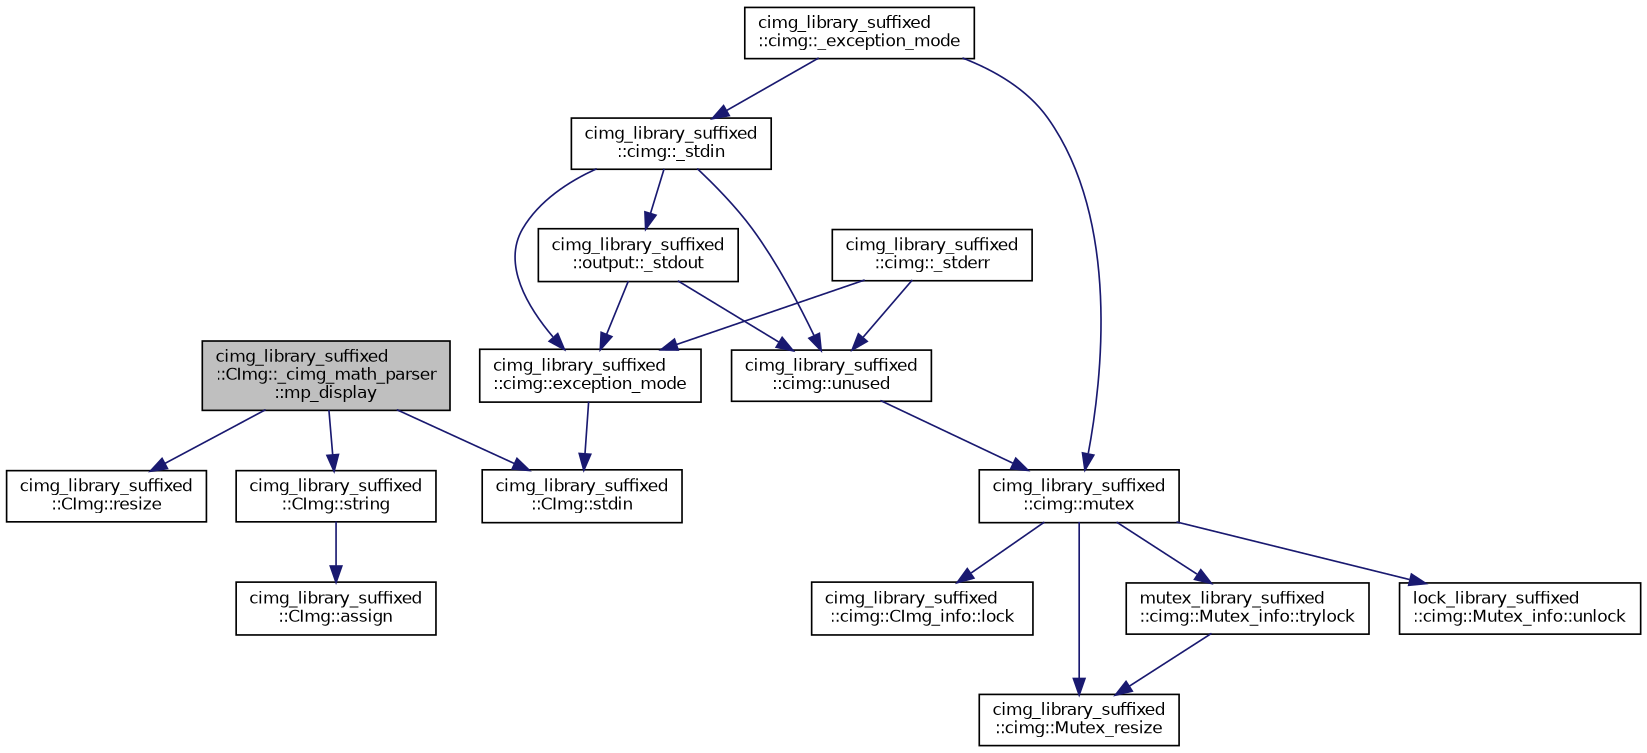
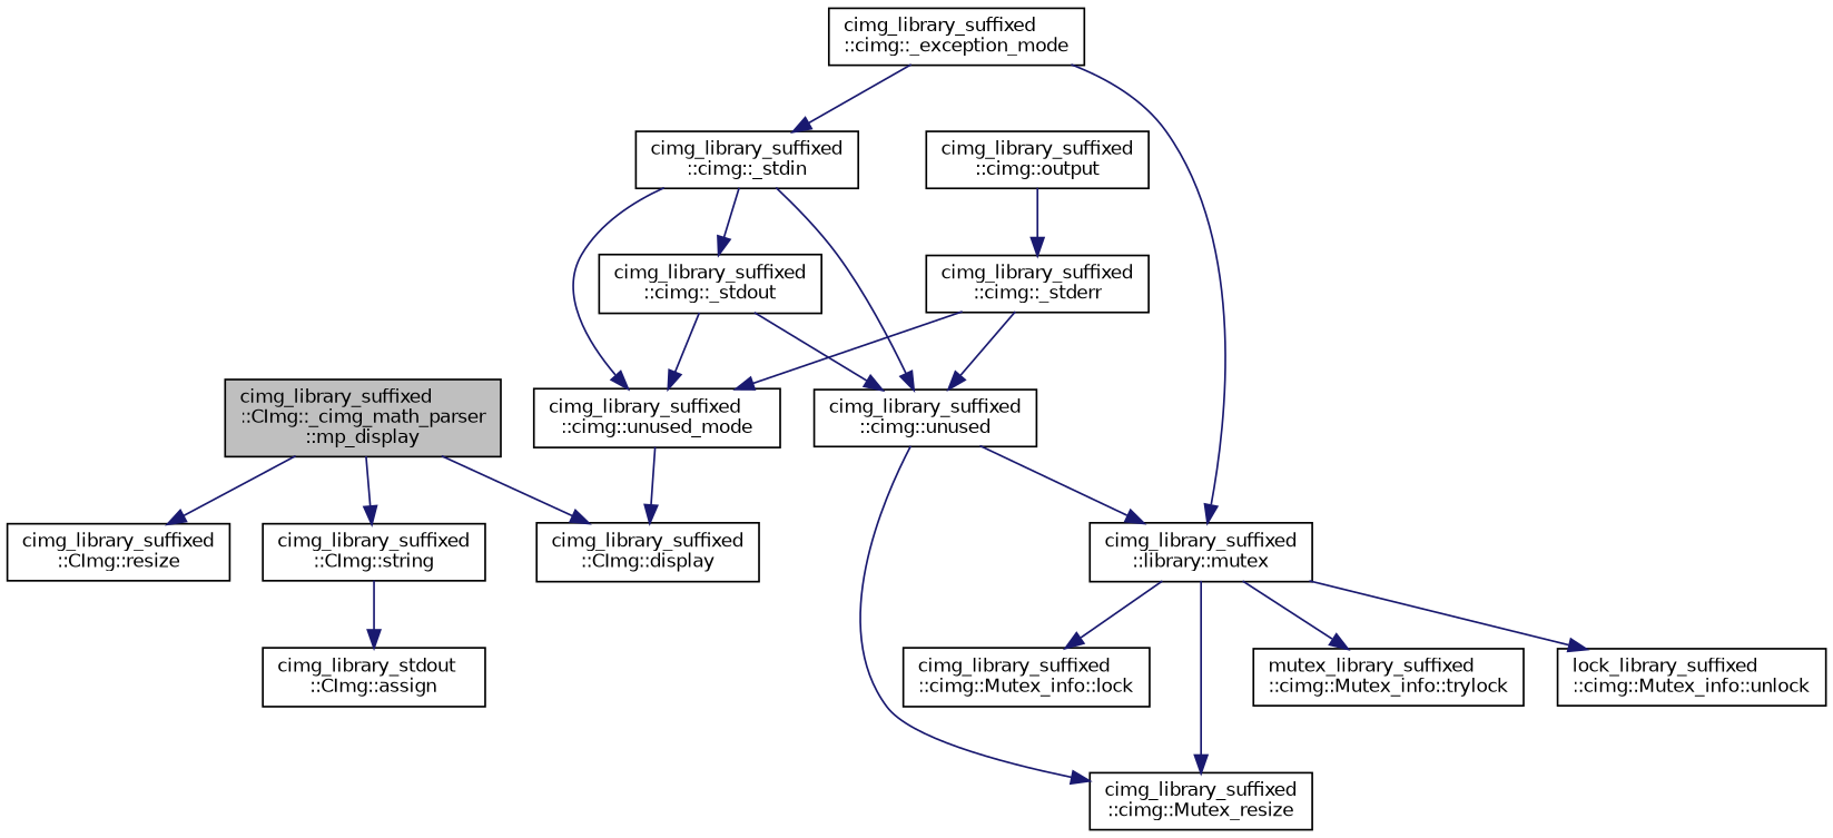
  digraph {
    rankdir=TB
    node [color=black fillcolor=white fontname=Helvetica fontsize=10 shape=record style=filled]
    edge [color=midnightblue fontname=Helvetica fontsize=10 labelfontname=Helvetica labelfontsize=10 style=solid]
    n1 [fillcolor=grey75 fontcolor=black height=0.2 label="cimg_library_suffixed\l::CImg::_cimg_math_parser\l::mp_display" width=0.4]
    n2 [height=0.2 label="cimg_library_suffixed\l::CImg::resize" width=0.4]
    n3 [height=0.2 label="cimg_library_suffixed\l::CImg::string" width=0.4]
-   n4 [height=0.2 label="cimg_library_suffixed\l::CImg::stdin" width=0.4]
-   n5 [height=0.2 label="cimg_library_suffixed\l::CImg::assign" width=0.4]
+   n4 [height=0.2 label="cimg_library_suffixed\l::CImg::display" width=0.4]
+   n5 [height=0.2 label="cimg_library_stdout\l::CImg::assign" width=0.4]
+   n6 [height=0.2 label="cimg_library_suffixed\l::cimg::output" width=0.4]
    n7 [height=0.2 label="cimg_library_suffixed\l::cimg::_stderr" width=0.4]
-   n8 [height=0.2 label="cimg_library_suffixed\l::cimg::mutex" width=0.4]
+   n8 [height=0.2 label="cimg_library_suffixed\l::library::mutex" width=0.4]
    n9 [height=0.2 label="cimg_library_suffixed\l::cimg::Mutex_resize" width=0.4]
    n10 [height=0.2 label="lock_library_suffixed\l::cimg::Mutex_info::unlock" width=0.4]
-   n11 [height=0.2 label="cimg_library_suffixed\l::cimg::CImg_info::lock" width=0.4]
+   n11 [height=0.2 label="cimg_library_suffixed\l::cimg::Mutex_info::lock" width=0.4]
    n12 [height=0.2 label="mutex_library_suffixed\l::cimg::Mutex_info::trylock" width=0.4]
    n13 [height=0.2 label="cimg_library_suffixed\l::cimg::unused" width=0.4]
-   n14 [height=0.2 label="cimg_library_suffixed\l::cimg::exception_mode" width=0.4]
+   n14 [height=0.2 label="cimg_library_suffixed\l::cimg::unused_mode" width=0.4]
    n15 [height=0.2 label="cimg_library_suffixed\l::cimg::_exception_mode" width=0.4]
    n16 [height=0.2 label="cimg_library_suffixed\l::cimg::_stdin" width=0.4]
-   n17 [height=0.2 label="cimg_library_suffixed\l::output::_stdout" width=0.4]
+   n17 [height=0.2 label="cimg_library_suffixed\l::cimg::_stdout" width=0.4]
    n1 -> n2
    n1 -> n3
    n1 -> n4
    n3 -> n5
+   n6 -> n7
    n7 -> n13
    n7 -> n14
    n8 -> n9
    n8 -> n10
    n8 -> n11
    n8 -> n12
-   n12 -> n9
+   n13 -> n9
    n13 -> n8
    n14 -> n4
    n15 -> n8
    n15 -> n16
    n16 -> n13
    n16 -> n14
    n16 -> n17
    n17 -> n13
    n17 -> n14
  }
